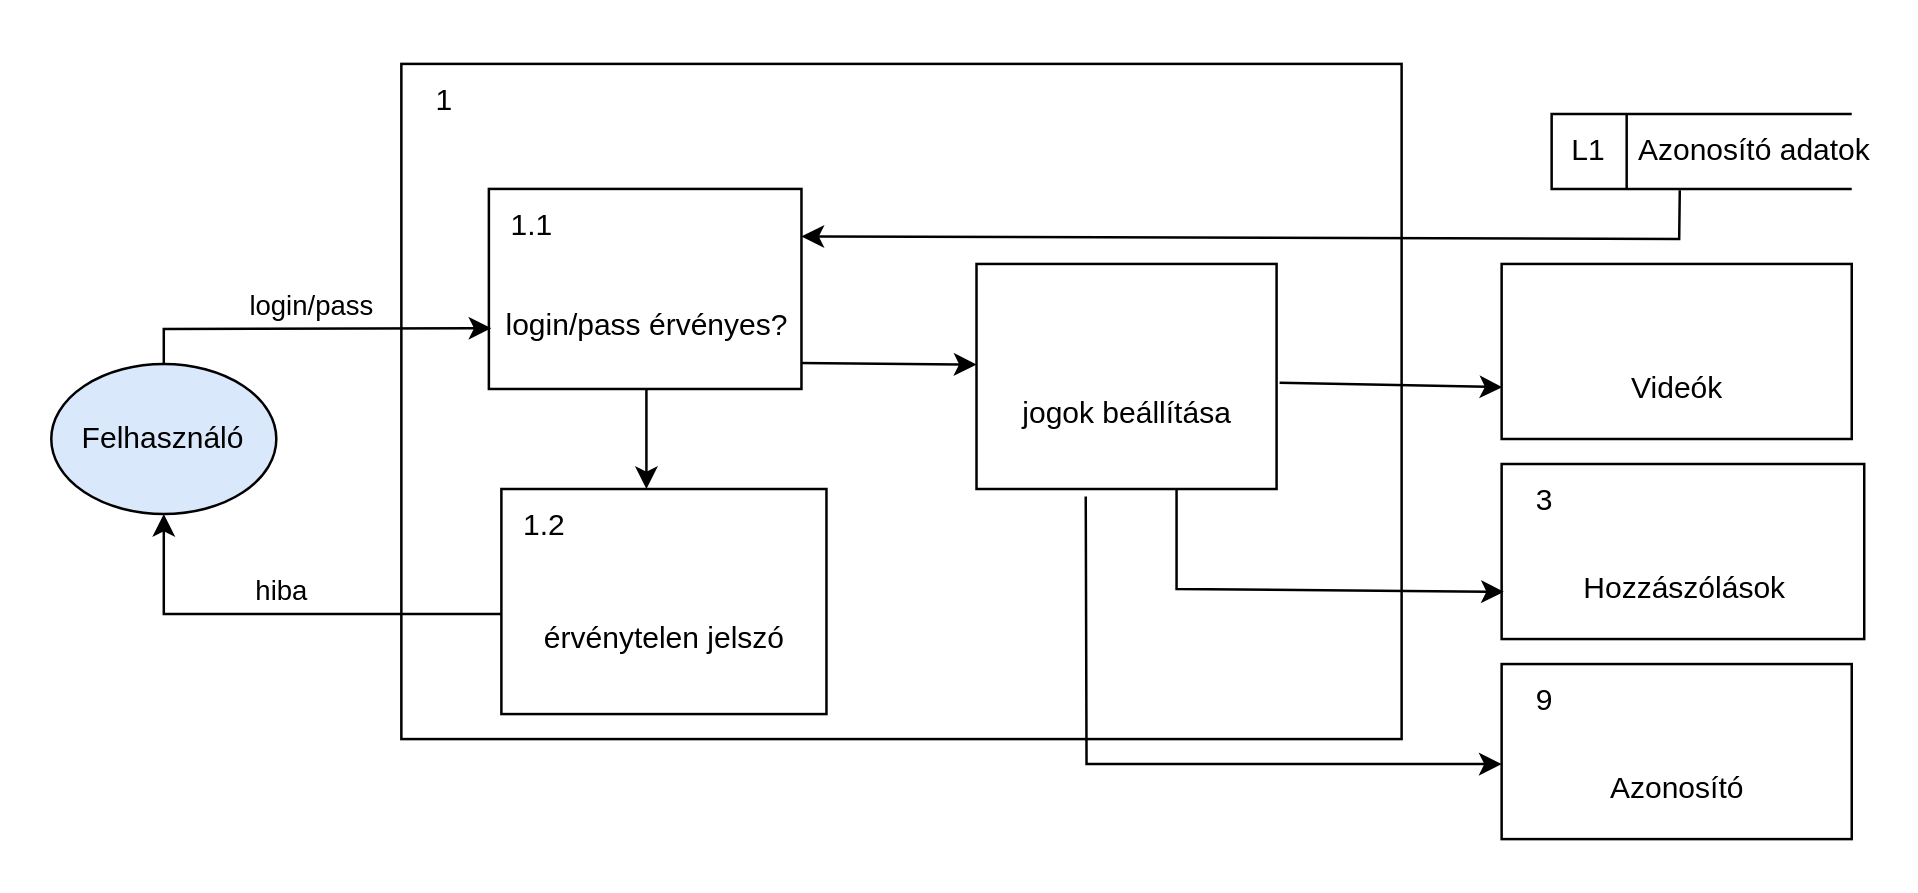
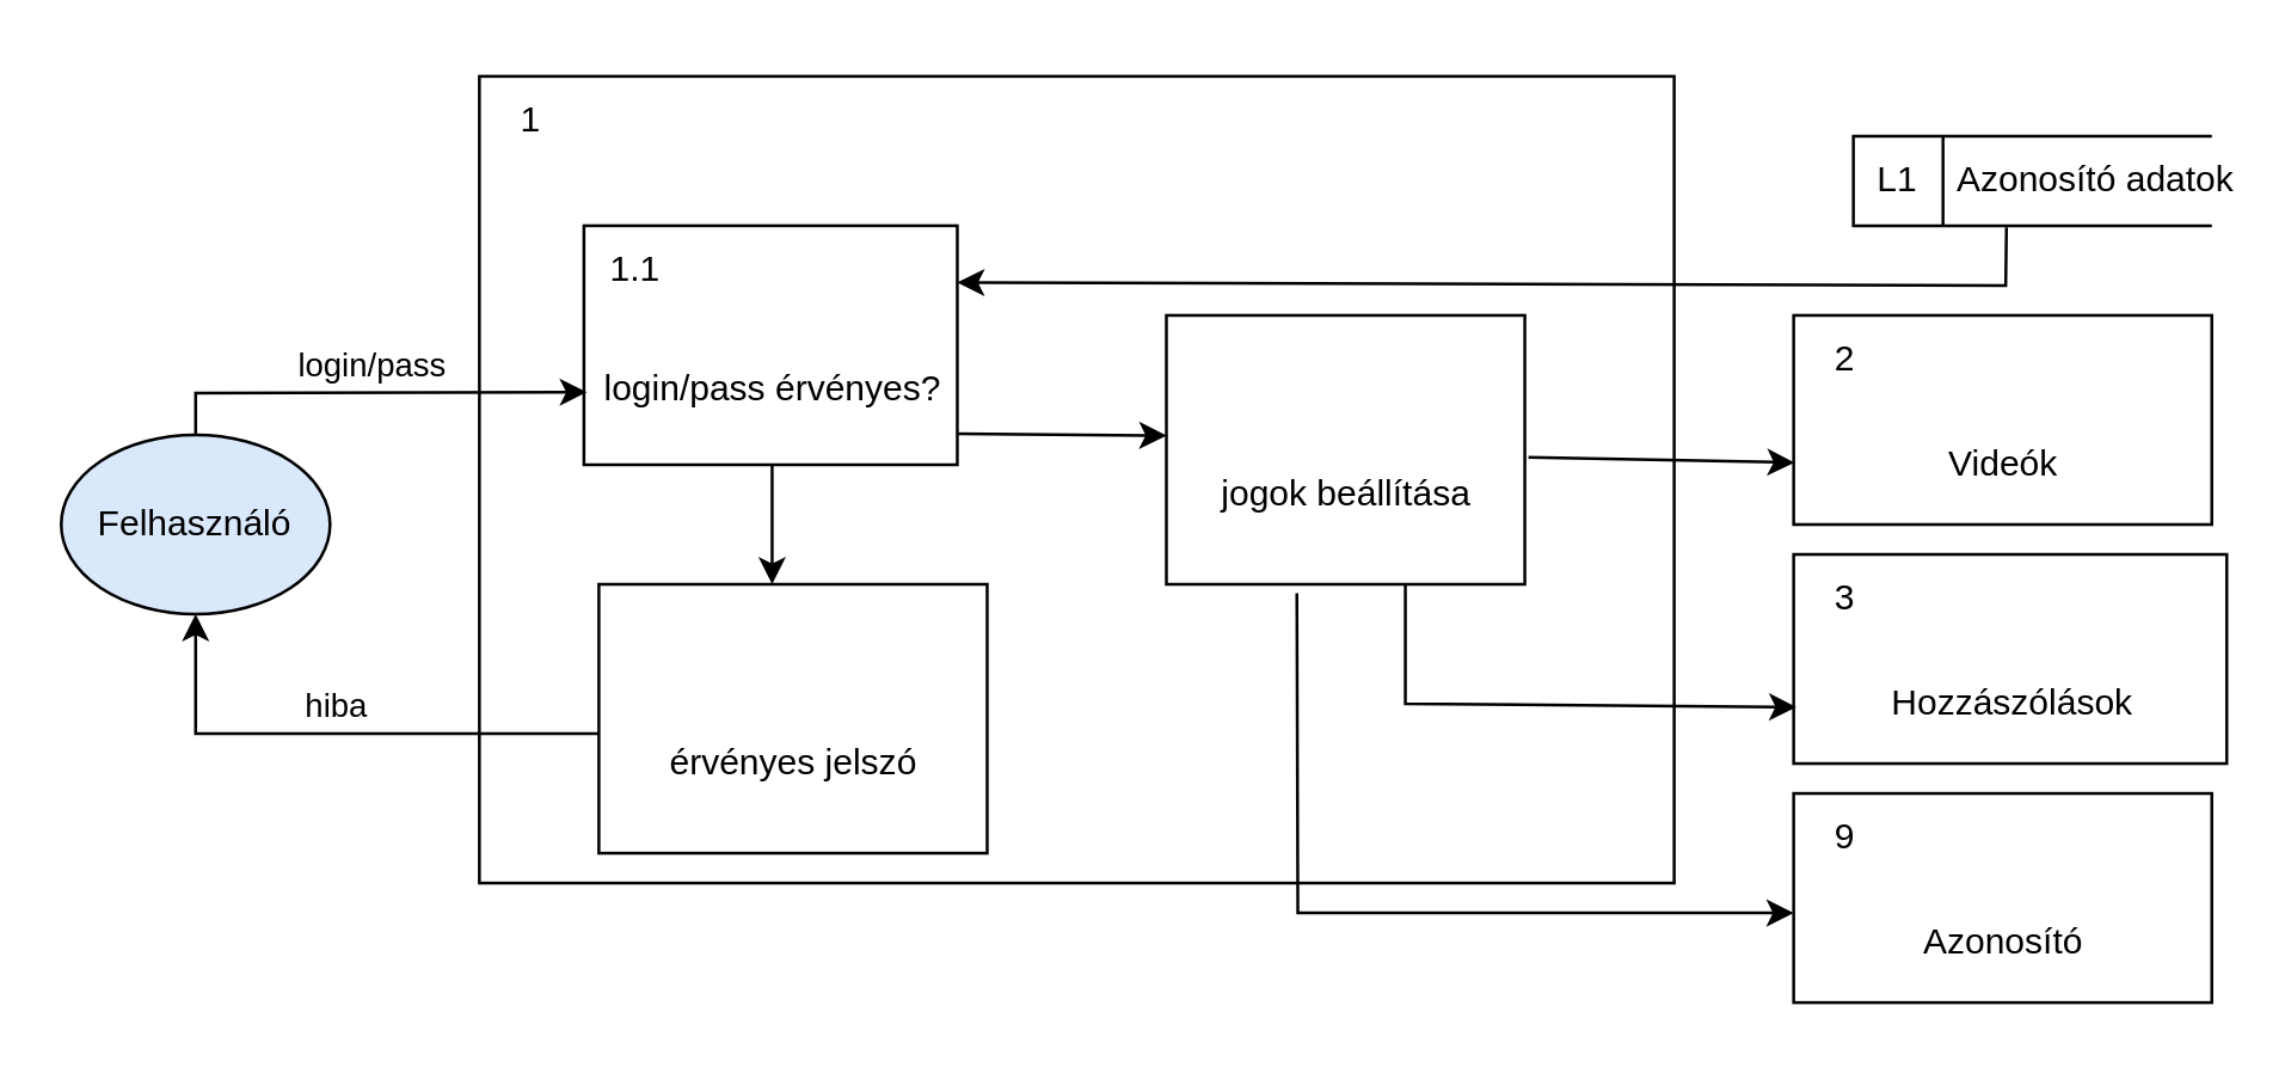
  <mxCell id="0" />
  <mxCell id="1" parent="0" />
  <mxCell id="2" value="" style="html=1;dashed=0;whitespace=wrap;shape=mxgraph.dfd.process;align=center;container=1;collapsible=0;spacingTop=30;" parent="1" vertex="1"><mxGeometry x="160" y="25" width="400" height="270" as="geometry" /></mxCell>
  <mxCell id="3" value="1" style="text;html=1;strokeColor=none;fillColor=none;align=center;verticalAlign=middle;whiteSpace=wrap;rounded=0;movable=0;resizable=0;rotatable=0;cloneable=0;deletable=0;connectable=0;allowArrows=0;pointerEvents=1;" parent="2" vertex="1"><mxGeometry width="35" height="30" as="geometry" /></mxCell>
  <mxCell id="4" value="" style="text;html=1;strokeColor=none;fillColor=none;align=left;verticalAlign=middle;whiteSpace=wrap;rounded=0;movable=0;resizable=0;connectable=0;allowArrows=0;rotatable=0;cloneable=0;deletable=0;spacingLeft=6;autosize=1;resizeWidth=0;" parent="2" vertex="1"><mxGeometry x="35" y="-5" width="50" height="40" as="geometry" /></mxCell>
  <mxCell id="5" value="" style="endArrow=classic;html=1;rounded=0;verticalAlign=bottom;" parent="2" edge="1"><mxGeometry width="50" height="50" relative="1" as="geometry"><mxPoint x="98" y="130" as="sourcePoint" /><mxPoint x="98" y="170" as="targetPoint" /></mxGeometry></mxCell>
  <mxCell id="6" value="" style="endArrow=classic;html=1;rounded=0;verticalAlign=bottom;exitX=0.993;exitY=0.87;exitDx=0;exitDy=0;exitPerimeter=0;entryX=0;entryY=0.447;entryDx=0;entryDy=0;entryPerimeter=0;" parent="2" edge="1"><mxGeometry x="-0.13" y="10" width="50" height="50" relative="1" as="geometry"><mxPoint x="159.125" y="119.6" as="sourcePoint" /><mxPoint x="230" y="120.23" as="targetPoint" /><mxPoint as="offset" /></mxGeometry></mxCell>
  <mxCell id="7" value="login/pass érvényes?" style="html=1;dashed=0;whitespace=wrap;shape=mxgraph.dfd.process2;align=center;container=1;collapsible=0;spacingTop=30;" parent="2" vertex="1"><mxGeometry x="35" y="50" width="125" height="80" as="geometry" /></mxCell>
  <mxCell id="8" value="1.1" style="text;html=1;strokeColor=none;fillColor=none;align=center;verticalAlign=middle;whiteSpace=wrap;rounded=0;connectable=0;allowArrows=0;editable=1;movable=0;resizable=0;rotatable=0;deletable=0;locked=0;cloneable=0;" parent="7" vertex="1"><mxGeometry width="35" height="30" as="geometry" /></mxCell>
  <mxCell id="9" value="" style="text;strokeColor=none;fillColor=none;align=left;verticalAlign=middle;whiteSpace=wrap;rounded=0;autosize=1;connectable=0;allowArrows=0;movable=0;resizable=0;rotatable=0;deletable=0;cloneable=0;spacingLeft=6;fontStyle=0;html=1;" parent="7" vertex="1"><mxGeometry x="35" y="-5" width="50" height="40" as="geometry" /></mxCell>
- <mxCell id="10" value="érvénytelen jelszó" style="html=1;dashed=0;whitespace=wrap;shape=mxgraph.dfd.process2;align=center;container=1;collapsible=0;spacingTop=30;" parent="2" vertex="1"><mxGeometry x="40" y="170" width="130" height="90" as="geometry" /></mxCell>
- <mxCell id="11" value="1.2" style="text;html=1;strokeColor=none;fillColor=none;align=center;verticalAlign=middle;whiteSpace=wrap;rounded=0;connectable=0;allowArrows=0;editable=1;movable=0;resizable=0;rotatable=0;deletable=0;locked=0;cloneable=0;" parent="10" vertex="1"><mxGeometry width="35" height="30" as="geometry" /></mxCell>
+ <mxCell id="10" value="érvényes jelszó" style="html=1;dashed=0;whitespace=wrap;shape=mxgraph.dfd.process2;align=center;container=1;collapsible=0;spacingTop=30;" parent="2" vertex="1"><mxGeometry x="40" y="170" width="130" height="90" as="geometry" /></mxCell>
  <mxCell id="12" value="" style="text;strokeColor=none;fillColor=none;align=left;verticalAlign=middle;whiteSpace=wrap;rounded=0;autosize=1;connectable=0;allowArrows=0;movable=0;resizable=0;rotatable=0;deletable=0;cloneable=0;spacingLeft=6;fontStyle=0;html=1;" parent="10" vertex="1"><mxGeometry x="35" y="-5" width="50" height="40" as="geometry" /></mxCell>
  <mxCell id="13" value="jogok beállítása" style="html=1;dashed=0;whitespace=wrap;shape=mxgraph.dfd.process2;align=center;container=1;collapsible=0;spacingTop=30;" parent="2" vertex="1"><mxGeometry x="230" y="80" width="120" height="90" as="geometry" /></mxCell>
  <mxCell id="14" value="" style="text;strokeColor=none;fillColor=none;align=left;verticalAlign=middle;whiteSpace=wrap;rounded=0;autosize=1;connectable=0;allowArrows=0;movable=0;resizable=0;rotatable=0;deletable=0;cloneable=0;spacingLeft=6;fontStyle=0;html=1;" parent="13" vertex="1"><mxGeometry x="35" y="-5" width="50" height="40" as="geometry" /></mxCell>
  <mxCell id="15" value="Felhasználó" style="ellipse;whiteSpace=wrap;html=1;fillColor=#dae8fc;" parent="1" vertex="1"><mxGeometry x="20" y="145" width="90" height="60" as="geometry" /></mxCell>
  <mxCell id="16" value="login/pass" style="endArrow=classic;html=1;rounded=0;verticalAlign=bottom;exitX=0.5;exitY=0;exitDx=0;exitDy=0;entryX=0.008;entryY=0.696;entryDx=0;entryDy=0;entryPerimeter=0;" parent="1" source="15" edge="1"><mxGeometry width="50" height="50" relative="1" as="geometry"><mxPoint x="360" y="155" as="sourcePoint" /><mxPoint x="196" y="130.68" as="targetPoint" /><Array as="points"><mxPoint x="65" y="131" /></Array></mxGeometry></mxCell>
  <mxCell id="17" value="hiba" style="endArrow=classic;html=1;rounded=0;verticalAlign=bottom;entryX=0.5;entryY=1;entryDx=0;entryDy=0;" parent="1" target="15" edge="1"><mxGeometry width="50" height="50" relative="1" as="geometry"><mxPoint x="200" y="245" as="sourcePoint" /><mxPoint x="480" y="155" as="targetPoint" /><Array as="points"><mxPoint x="65" y="245" /></Array></mxGeometry></mxCell>
  <mxCell id="18" value="Azonosító adatok" style="html=1;dashed=0;whitespace=wrap;shape=mxgraph.dfd.dataStoreID;align=left;spacingLeft=33;container=1;collapsible=0;autosize=0;" parent="1" vertex="1"><mxGeometry x="620" y="45" width="120" height="30" as="geometry" /></mxCell>
  <mxCell id="19" value="L1" style="text;html=1;strokeColor=none;fillColor=none;align=center;verticalAlign=middle;whiteSpace=wrap;rounded=0;movable=0;resizable=0;rotatable=0;cloneable=0;deletable=0;allowArrows=0;connectable=0;" parent="18" vertex="1"><mxGeometry width="30" height="30" as="geometry" /></mxCell>
  <mxCell id="20" value="" style="endArrow=classic;html=1;rounded=0;verticalAlign=bottom;exitX=0.427;exitY=1.017;exitDx=0;exitDy=0;exitPerimeter=0;" parent="1" source="18" edge="1"><mxGeometry width="50" height="50" relative="1" as="geometry"><mxPoint x="360" y="155" as="sourcePoint" /><mxPoint x="320" y="94" as="targetPoint" /><Array as="points"><mxPoint x="671" y="95" /></Array></mxGeometry></mxCell>
  <mxCell id="21" value="Videók" style="html=1;dashed=0;whitespace=wrap;shape=mxgraph.dfd.process2;align=center;container=1;collapsible=0;spacingTop=30;" parent="1" vertex="1"><mxGeometry x="600" y="105" width="140" height="70" as="geometry" /></mxCell>
+ <mxCell id="22" value="2" style="text;html=1;strokeColor=none;fillColor=none;align=center;verticalAlign=middle;whiteSpace=wrap;rounded=0;connectable=0;allowArrows=0;editable=1;movable=0;resizable=0;rotatable=0;deletable=0;locked=0;cloneable=0;" parent="21" vertex="1"><mxGeometry width="35" height="30" as="geometry" /></mxCell>
  <mxCell id="23" value="" style="text;strokeColor=none;fillColor=none;align=left;verticalAlign=middle;whiteSpace=wrap;rounded=0;autosize=1;connectable=0;allowArrows=0;movable=0;resizable=0;rotatable=0;deletable=0;cloneable=0;spacingLeft=6;fontStyle=0;html=1;" parent="21" vertex="1"><mxGeometry x="35" y="-5" width="50" height="40" as="geometry" /></mxCell>
  <mxCell id="24" value="Hozzászólások" style="html=1;dashed=0;whitespace=wrap;shape=mxgraph.dfd.process2;align=center;container=1;collapsible=0;spacingTop=30;" parent="1" vertex="1"><mxGeometry x="600" y="185" width="145" height="70" as="geometry" /></mxCell>
  <mxCell id="25" value="3" style="text;html=1;strokeColor=none;fillColor=none;align=center;verticalAlign=middle;whiteSpace=wrap;rounded=0;connectable=0;allowArrows=0;editable=1;movable=0;resizable=0;rotatable=0;deletable=0;locked=0;cloneable=0;" parent="24" vertex="1"><mxGeometry width="35" height="30" as="geometry" /></mxCell>
  <mxCell id="26" value="" style="text;strokeColor=none;fillColor=none;align=left;verticalAlign=middle;whiteSpace=wrap;rounded=0;autosize=1;connectable=0;allowArrows=0;movable=0;resizable=0;rotatable=0;deletable=0;cloneable=0;spacingLeft=6;fontStyle=0;html=1;" parent="24" vertex="1"><mxGeometry x="35" y="-5" width="50" height="40" as="geometry" /></mxCell>
  <mxCell id="27" value="Azonosító" style="html=1;dashed=0;whitespace=wrap;shape=mxgraph.dfd.process2;align=center;container=1;collapsible=0;spacingTop=30;" parent="1" vertex="1"><mxGeometry x="600" y="265" width="140" height="70" as="geometry" /></mxCell>
  <mxCell id="28" value="9" style="text;html=1;strokeColor=none;fillColor=none;align=center;verticalAlign=middle;whiteSpace=wrap;rounded=0;connectable=0;allowArrows=0;editable=1;movable=0;resizable=0;rotatable=0;deletable=0;locked=0;cloneable=0;" parent="27" vertex="1"><mxGeometry width="35" height="30" as="geometry" /></mxCell>
  <mxCell id="29" value="" style="text;strokeColor=none;fillColor=none;align=left;verticalAlign=middle;whiteSpace=wrap;rounded=0;autosize=1;connectable=0;allowArrows=0;movable=0;resizable=0;rotatable=0;deletable=0;cloneable=0;spacingLeft=6;fontStyle=0;html=1;" parent="27" vertex="1"><mxGeometry x="35" y="-5" width="50" height="40" as="geometry" /></mxCell>
  <mxCell id="30" value="" style="endArrow=classic;html=1;rounded=0;verticalAlign=bottom;exitX=1.01;exitY=0.528;exitDx=0;exitDy=0;exitPerimeter=0;entryX=0.002;entryY=0.704;entryDx=0;entryDy=0;entryPerimeter=0;" parent="1" target="21" edge="1"><mxGeometry width="50" height="50" relative="1" as="geometry"><mxPoint x="511.2" y="152.52" as="sourcePoint" /><mxPoint x="480" y="145" as="targetPoint" /></mxGeometry></mxCell>
  <mxCell id="31" value="" style="endArrow=classic;html=1;rounded=0;verticalAlign=bottom;entryX=0.006;entryY=0.73;entryDx=0;entryDy=0;entryPerimeter=0;" parent="1" target="24" edge="1"><mxGeometry width="50" height="50" relative="1" as="geometry"><mxPoint x="470" y="195" as="sourcePoint" /><mxPoint x="480" y="145" as="targetPoint" /><Array as="points"><mxPoint x="470" y="235" /></Array></mxGeometry></mxCell>
  <mxCell id="32" value="" style="endArrow=classic;html=1;rounded=0;verticalAlign=bottom;exitX=0.364;exitY=1.033;exitDx=0;exitDy=0;exitPerimeter=0;" parent="1" edge="1"><mxGeometry width="50" height="50" relative="1" as="geometry"><mxPoint x="433.68" y="197.97" as="sourcePoint" /><mxPoint x="600" y="305" as="targetPoint" /><Array as="points"><mxPoint x="434" y="305" /></Array></mxGeometry></mxCell>
